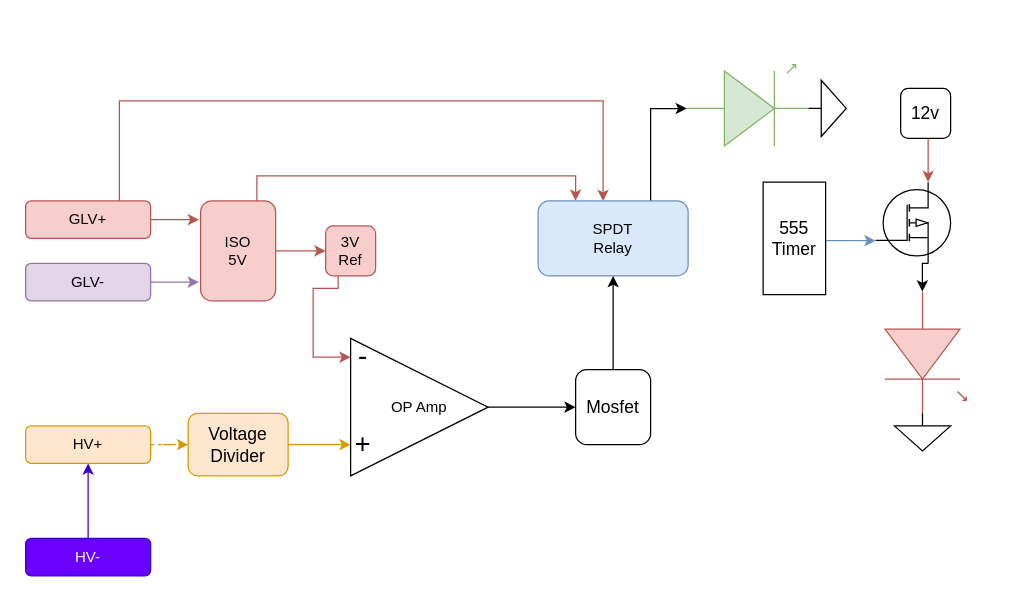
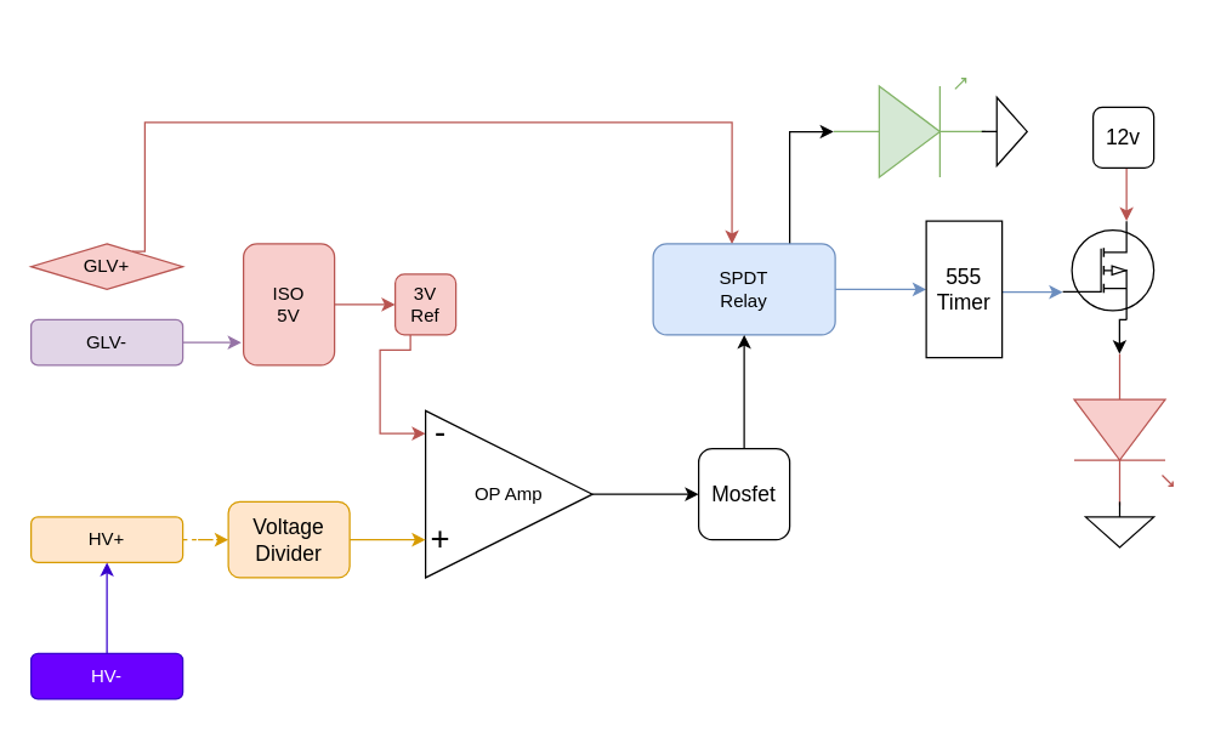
  <mxCell id="0" />
  <mxCell id="1" parent="0" />
- <mxCell id="2" style="edgeStyle=orthogonalEdgeStyle;rounded=0;orthogonalLoop=1;jettySize=auto;html=1;exitX=1;exitY=0.5;exitDx=0;exitDy=0;entryX=-0.021;entryY=0.192;entryDx=0;entryDy=0;entryPerimeter=0;fillColor=#f8cecc;strokeColor=#b85450;" edge="1" parent="1" source="4" target="9"><mxGeometry relative="1" as="geometry" /></mxCell>
  <mxCell id="3" style="edgeStyle=orthogonalEdgeStyle;rounded=0;orthogonalLoop=1;jettySize=auto;html=1;exitX=0.75;exitY=0;exitDx=0;exitDy=0;entryX=0.433;entryY=0.002;entryDx=0;entryDy=0;entryPerimeter=0;fillColor=#f8cecc;strokeColor=#b85450;" edge="1" parent="1" source="4" target="12"><mxGeometry relative="1" as="geometry"><mxPoint x="150" y="80" as="targetPoint" /><Array as="points"><mxPoint x="95" y="80" /><mxPoint x="482" y="80" /></Array></mxGeometry></mxCell>
- <mxCell id="4" value="GLV+" style="rounded=1;whiteSpace=wrap;html=1;fillColor=#f8cecc;strokeColor=#b85450;" vertex="1" parent="1"><mxGeometry x="20" y="160" width="100" height="30" as="geometry" /></mxCell>
+ <mxCell id="4" value="GLV+" style="rhombus;whiteSpace=wrap;html=1;fillColor=#f8cecc;strokeColor=#b85450;" vertex="1" parent="1"><mxGeometry x="20" y="160" width="100" height="30" as="geometry" /></mxCell>
  <mxCell id="5" style="edgeStyle=orthogonalEdgeStyle;rounded=0;orthogonalLoop=1;jettySize=auto;html=1;exitX=1;exitY=0.5;exitDx=0;exitDy=0;entryX=-0.024;entryY=0.807;entryDx=0;entryDy=0;entryPerimeter=0;fillColor=#e1d5e7;strokeColor=#9673a6;" edge="1" parent="1" source="6" target="9"><mxGeometry relative="1" as="geometry" /></mxCell>
  <mxCell id="6" value="GLV-" style="rounded=1;whiteSpace=wrap;html=1;fillColor=#e1d5e7;strokeColor=#9673a6;" vertex="1" parent="1"><mxGeometry x="20" y="210" width="100" height="30" as="geometry" /></mxCell>
  <mxCell id="7" style="edgeStyle=orthogonalEdgeStyle;rounded=0;orthogonalLoop=1;jettySize=auto;html=1;exitX=1;exitY=0.5;exitDx=0;exitDy=0;entryX=0;entryY=0.5;entryDx=0;entryDy=0;fillColor=#f8cecc;strokeColor=#b85450;" edge="1" parent="1" source="9" target="14"><mxGeometry relative="1" as="geometry" /></mxCell>
- <mxCell id="8" style="edgeStyle=orthogonalEdgeStyle;rounded=0;orthogonalLoop=1;jettySize=auto;html=1;exitX=0.75;exitY=0;exitDx=0;exitDy=0;entryX=0.25;entryY=0;entryDx=0;entryDy=0;fillColor=#f8cecc;strokeColor=#b85450;" edge="1" parent="1" source="9" target="12"><mxGeometry relative="1" as="geometry"><Array as="points"><mxPoint x="205" y="140" /><mxPoint x="460" y="140" /></Array></mxGeometry></mxCell>
  <mxCell id="9" value="ISO&lt;br&gt;5V" style="rounded=1;whiteSpace=wrap;html=1;fillColor=#f8cecc;strokeColor=#b85450;" vertex="1" parent="1"><mxGeometry x="160" y="160" width="60" height="80" as="geometry" /></mxCell>
+ <mxCell id="10" style="edgeStyle=orthogonalEdgeStyle;rounded=0;orthogonalLoop=1;jettySize=auto;html=1;exitX=1;exitY=0.5;exitDx=0;exitDy=0;entryX=0;entryY=0.5;entryDx=0;entryDy=0;fontSize=14;fillColor=#dae8fc;strokeColor=#6c8ebf;" edge="1" parent="1" source="12" target="29"><mxGeometry relative="1" as="geometry" /></mxCell>
  <mxCell id="11" style="edgeStyle=orthogonalEdgeStyle;rounded=0;orthogonalLoop=1;jettySize=auto;html=1;exitX=0.75;exitY=0;exitDx=0;exitDy=0;entryX=0;entryY=0.54;entryDx=0;entryDy=0;entryPerimeter=0;fontSize=14;" edge="1" parent="1" source="12" target="37"><mxGeometry relative="1" as="geometry" /></mxCell>
  <mxCell id="12" value="SPDT&lt;br&gt;Relay" style="rounded=1;whiteSpace=wrap;html=1;fillColor=#dae8fc;strokeColor=#6c8ebf;" vertex="1" parent="1"><mxGeometry x="430" y="160" width="120" height="60" as="geometry" /></mxCell>
  <mxCell id="13" style="edgeStyle=orthogonalEdgeStyle;rounded=0;orthogonalLoop=1;jettySize=auto;html=1;exitX=0.25;exitY=1;exitDx=0;exitDy=0;fontSize=22;entryX=0.333;entryY=0.5;entryDx=0;entryDy=0;entryPerimeter=0;fillColor=#f8cecc;strokeColor=#b85450;" edge="1" parent="1" source="14" target="17"><mxGeometry relative="1" as="geometry"><Array as="points"><mxPoint x="270" y="230" /><mxPoint x="250" y="230" /><mxPoint x="250" y="285" /></Array></mxGeometry></mxCell>
  <mxCell id="14" value="3V&lt;br&gt;Ref" style="rounded=1;whiteSpace=wrap;html=1;fillColor=#f8cecc;strokeColor=#b85450;" vertex="1" parent="1"><mxGeometry x="260" y="180" width="40" height="40" as="geometry" /></mxCell>
  <mxCell id="15" value="" style="group" vertex="1" connectable="0" parent="1"><mxGeometry x="260" y="270" width="130" height="110" as="geometry" /></mxCell>
  <mxCell id="16" value="OP Amp" style="triangle;whiteSpace=wrap;html=1;" vertex="1" parent="15"><mxGeometry x="20" width="110" height="110" as="geometry" /></mxCell>
  <mxCell id="17" value="&lt;font style=&quot;font-size: 22px;&quot;&gt;-&lt;/font&gt;" style="text;html=1;strokeColor=none;fillColor=none;align=center;verticalAlign=middle;whiteSpace=wrap;rounded=0;" vertex="1" parent="15"><mxGeometry width="60" height="30" as="geometry" /></mxCell>
  <mxCell id="18" value="&lt;span style=&quot;font-size: 22px;&quot;&gt;+&lt;/span&gt;" style="text;html=1;strokeColor=none;fillColor=none;align=center;verticalAlign=middle;whiteSpace=wrap;rounded=0;" vertex="1" parent="15"><mxGeometry y="70" width="60" height="30" as="geometry" /></mxCell>
  <mxCell id="19" style="edgeStyle=orthogonalEdgeStyle;rounded=0;orthogonalLoop=1;jettySize=auto;html=1;exitX=1;exitY=0.5;exitDx=0;exitDy=0;fontSize=14;entryX=0.333;entryY=0.5;entryDx=0;entryDy=0;entryPerimeter=0;fillColor=#ffe6cc;strokeColor=#d79b00;" edge="1" parent="1" source="20" target="18"><mxGeometry relative="1" as="geometry" /></mxCell>
  <mxCell id="20" value="Voltage&lt;br&gt;Divider" style="rounded=1;whiteSpace=wrap;html=1;fontSize=14;fillColor=#ffe6cc;strokeColor=#d79b00;" vertex="1" parent="1"><mxGeometry x="150" y="330" width="80" height="50" as="geometry" /></mxCell>
  <mxCell id="21" style="edgeStyle=orthogonalEdgeStyle;rounded=0;orthogonalLoop=1;jettySize=auto;html=1;entryX=0;entryY=0.5;entryDx=0;entryDy=0;fontSize=14;fillColor=#ffe6cc;strokeColor=#d79b00;dashed=1;" edge="1" parent="1" source="22" target="20"><mxGeometry relative="1" as="geometry" /></mxCell>
  <mxCell id="22" value="HV+" style="rounded=1;whiteSpace=wrap;html=1;fillColor=#ffe6cc;strokeColor=#d79b00;" vertex="1" parent="1"><mxGeometry x="20" y="340" width="100" height="30" as="geometry" /></mxCell>
  <mxCell id="23" style="edgeStyle=orthogonalEdgeStyle;rounded=0;orthogonalLoop=1;jettySize=auto;html=1;fontSize=14;fillColor=#6a00ff;strokeColor=#3700CC;" edge="1" parent="1" source="24" target="22"><mxGeometry relative="1" as="geometry" /></mxCell>
  <mxCell id="24" value="HV-" style="rounded=1;whiteSpace=wrap;html=1;fillColor=#6a00ff;strokeColor=#3700CC;fontColor=#ffffff;" vertex="1" parent="1"><mxGeometry x="20" y="430" width="100" height="30" as="geometry" /></mxCell>
  <mxCell id="25" style="edgeStyle=orthogonalEdgeStyle;rounded=0;orthogonalLoop=1;jettySize=auto;html=1;entryX=0.5;entryY=1;entryDx=0;entryDy=0;fontSize=14;" edge="1" parent="1" source="26" target="12"><mxGeometry relative="1" as="geometry" /></mxCell>
  <mxCell id="26" value="Mosfet" style="rounded=1;whiteSpace=wrap;html=1;fontSize=14;" vertex="1" parent="1"><mxGeometry x="460" y="295" width="60" height="60" as="geometry" /></mxCell>
  <mxCell id="27" style="edgeStyle=orthogonalEdgeStyle;rounded=0;orthogonalLoop=1;jettySize=auto;html=1;entryX=0;entryY=0.5;entryDx=0;entryDy=0;fontSize=14;" edge="1" parent="1" source="16" target="26"><mxGeometry relative="1" as="geometry" /></mxCell>
  <mxCell id="28" style="edgeStyle=orthogonalEdgeStyle;rounded=0;orthogonalLoop=1;jettySize=auto;html=1;entryX=0;entryY=0.72;entryDx=0;entryDy=0;entryPerimeter=0;fontSize=14;fillColor=#dae8fc;strokeColor=#6c8ebf;" edge="1" parent="1" source="29" target="31"><mxGeometry relative="1" as="geometry"><Array as="points"><mxPoint x="680" y="192" /></Array></mxGeometry></mxCell>
  <mxCell id="29" value="555&lt;br&gt;Timer" style="rounded=0;whiteSpace=wrap;html=1;fontSize=14;" vertex="1" parent="1"><mxGeometry x="610" y="145" width="50" height="90" as="geometry" /></mxCell>
  <mxCell id="30" style="edgeStyle=orthogonalEdgeStyle;rounded=0;orthogonalLoop=1;jettySize=auto;html=1;exitX=0.7;exitY=1;exitDx=0;exitDy=0;exitPerimeter=0;entryX=0;entryY=0.54;entryDx=0;entryDy=0;entryPerimeter=0;fontSize=14;" edge="1" parent="1" source="31" target="34"><mxGeometry relative="1" as="geometry" /></mxCell>
  <mxCell id="31" value="" style="verticalLabelPosition=bottom;shadow=0;dashed=0;align=center;html=1;verticalAlign=top;shape=mxgraph.electrical.mosfets1.mosfet_ic_p;fontSize=14;" vertex="1" parent="1"><mxGeometry x="700" y="145" width="60" height="65" as="geometry" /></mxCell>
  <mxCell id="32" style="edgeStyle=orthogonalEdgeStyle;rounded=0;orthogonalLoop=1;jettySize=auto;html=1;exitX=0.5;exitY=1;exitDx=0;exitDy=0;entryX=0.7;entryY=0;entryDx=0;entryDy=0;entryPerimeter=0;fontSize=14;fillColor=#f8cecc;strokeColor=#b85450;" edge="1" parent="1" source="33" target="31"><mxGeometry relative="1" as="geometry" /></mxCell>
  <mxCell id="33" value="12v" style="rounded=1;whiteSpace=wrap;html=1;fontSize=14;" vertex="1" parent="1"><mxGeometry x="720" y="70" width="40" height="40" as="geometry" /></mxCell>
  <mxCell id="34" value="" style="verticalLabelPosition=bottom;shadow=0;dashed=0;align=center;html=1;verticalAlign=top;shape=mxgraph.electrical.opto_electronics.led_1;pointerEvents=1;fontSize=14;rotation=90;fillColor=#f8cecc;strokeColor=#b85450;" vertex="1" parent="1"><mxGeometry x="690" y="250" width="100" height="65" as="geometry" /></mxCell>
  <mxCell id="35" value="" style="pointerEvents=1;verticalLabelPosition=bottom;shadow=0;dashed=0;align=center;html=1;verticalAlign=top;shape=mxgraph.electrical.signal_sources.signal_ground;fontSize=14;" vertex="1" parent="1"><mxGeometry x="715" y="330" width="45" height="30" as="geometry" /></mxCell>
  <mxCell id="36" value="" style="group;rotation=-90;" vertex="1" connectable="0" parent="1"><mxGeometry x="580" y="20" width="65" height="127.5" as="geometry" /></mxCell>
  <mxCell id="37" value="" style="verticalLabelPosition=bottom;shadow=0;dashed=0;align=center;html=1;verticalAlign=top;shape=mxgraph.electrical.opto_electronics.led_1;pointerEvents=1;fontSize=14;rotation=0;fillColor=#d5e8d4;strokeColor=#82b366;" vertex="1" parent="36"><mxGeometry x="-31" y="31" width="100" height="65" as="geometry" /></mxCell>
  <mxCell id="38" value="" style="pointerEvents=1;verticalLabelPosition=bottom;shadow=0;dashed=0;align=center;html=1;verticalAlign=top;shape=mxgraph.electrical.signal_sources.signal_ground;fontSize=14;rotation=-90;" vertex="1" parent="36"><mxGeometry x="59" y="51" width="45" height="30" as="geometry" /></mxCell>
